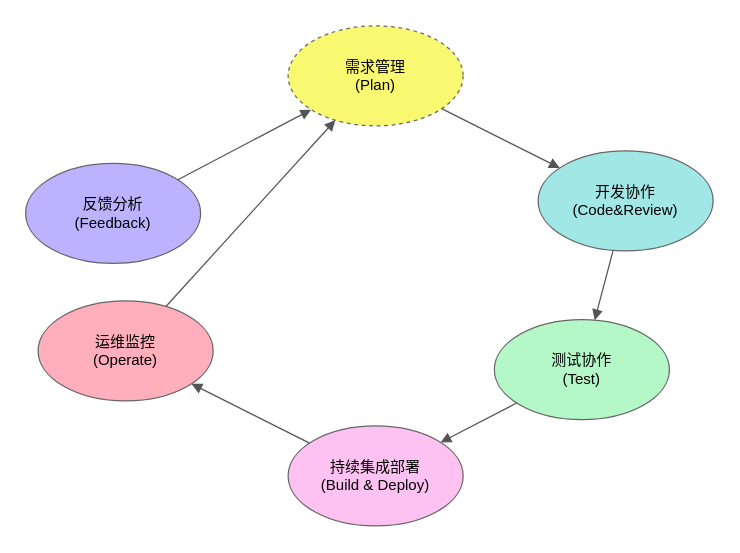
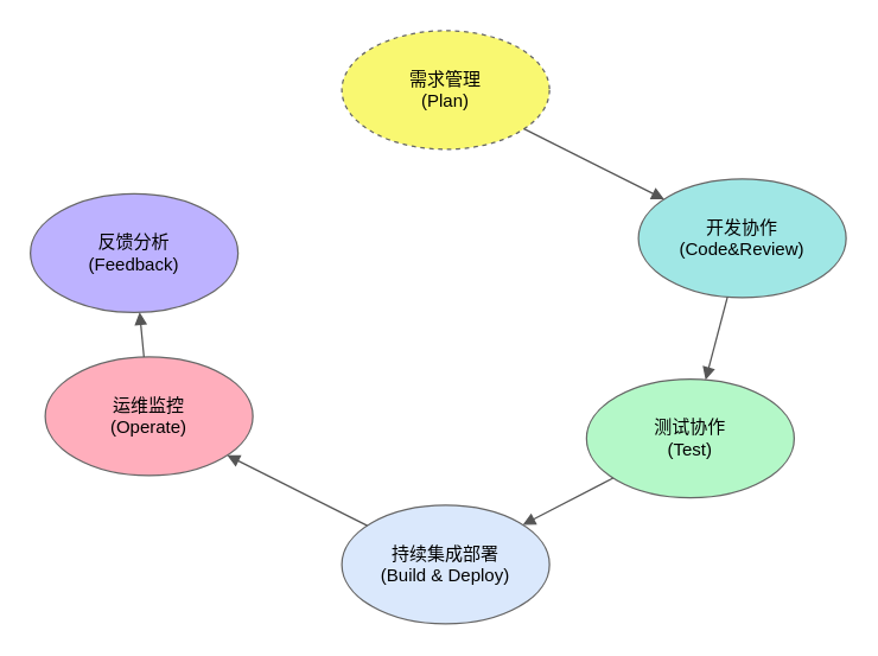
  <mxCell id="0" />
  <mxCell id="1" parent="0" />
  <mxCell id="2" value="需求管理&lt;div&gt;(Plan)&lt;/div&gt;" style="ellipse;whiteSpace=wrap;html=1;fillColor=#F9F871;strokeColor=#666;dashed=1;" vertex="1" parent="1"><mxGeometry x="230" y="20" width="140" height="80" as="geometry" /></mxCell>
  <mxCell id="3" value="开发协作&lt;div&gt;(Code&amp;amp;Review)&lt;/div&gt;" style="ellipse;whiteSpace=wrap;html=1;fillColor=#A0E7E5;strokeColor=#666;" vertex="1" parent="1"><mxGeometry x="430" y="120" width="140" height="80" as="geometry" /></mxCell>
  <mxCell id="4" value="测试协作&lt;div&gt;(Test)&lt;/div&gt;" style="ellipse;whiteSpace=wrap;html=1;fillColor=#B4F8C8;strokeColor=#666;" vertex="1" parent="1"><mxGeometry x="395" y="255" width="140" height="80" as="geometry" /></mxCell>
- <mxCell id="5" value="持续集成部署&lt;div&gt;(Build &amp;amp; Deploy)&lt;/div&gt;" style="ellipse;whiteSpace=wrap;html=1;fillColor=#FDC2F2;strokeColor=#666;" vertex="1" parent="1"><mxGeometry x="230" y="340" width="140" height="80" as="geometry" /></mxCell>
+ <mxCell id="5" value="持续集成部署&lt;div&gt;(Build &amp;amp; Deploy)&lt;/div&gt;" style="ellipse;whiteSpace=wrap;html=1;fillColor=#dae8fc;strokeColor=#666;" vertex="1" parent="1"><mxGeometry x="230" y="340" width="140" height="80" as="geometry" /></mxCell>
  <mxCell id="6" value="运维监控&lt;div&gt;(Operate)&lt;/div&gt;" style="ellipse;whiteSpace=wrap;html=1;fillColor=#FFAEBC;strokeColor=#666;" vertex="1" parent="1"><mxGeometry x="30" y="240" width="140" height="80" as="geometry" /></mxCell>
  <mxCell id="7" value="反馈分析&lt;div&gt;(Feedback)&lt;/div&gt;" style="ellipse;whiteSpace=wrap;html=1;fillColor=#BDB2FF;strokeColor=#666;" vertex="1" parent="1"><mxGeometry x="20" y="130" width="140" height="80" as="geometry" /></mxCell>
  <mxCell id="8" style="endArrow=block;html=1;strokeColor=#555;" edge="1" parent="1" source="2" target="3"><mxGeometry relative="1" as="geometry" /></mxCell>
  <mxCell id="9" style="endArrow=block;html=1;strokeColor=#555;" edge="1" parent="1" source="3" target="4"><mxGeometry relative="1" as="geometry" /></mxCell>
  <mxCell id="10" style="endArrow=block;html=1;strokeColor=#555;" edge="1" parent="1" source="4" target="5"><mxGeometry relative="1" as="geometry" /></mxCell>
  <mxCell id="11" style="endArrow=block;html=1;strokeColor=#555;" edge="1" parent="1" source="5" target="6"><mxGeometry relative="1" as="geometry" /></mxCell>
- <mxCell id="12" style="endArrow=block;html=1;strokeColor=#555;" edge="1" parent="1" source="6" target="2"><mxGeometry relative="1" as="geometry" /></mxCell>
- <mxCell id="13" style="endArrow=block;html=1;strokeColor=#555;" edge="1" parent="1" source="7" target="2"><mxGeometry relative="1" as="geometry" /></mxCell>
+ <mxCell id="12" style="endArrow=block;html=1;strokeColor=#555;" edge="1" parent="1" source="6" target="7"><mxGeometry relative="1" as="geometry" /></mxCell>
